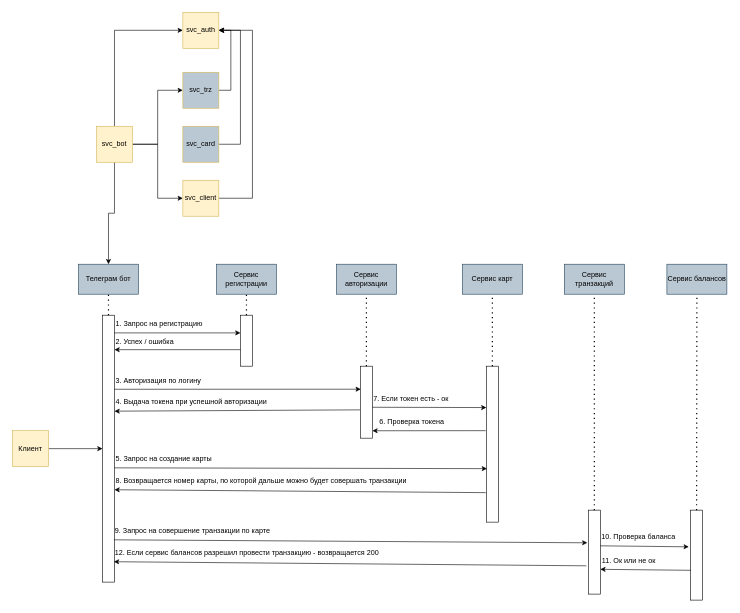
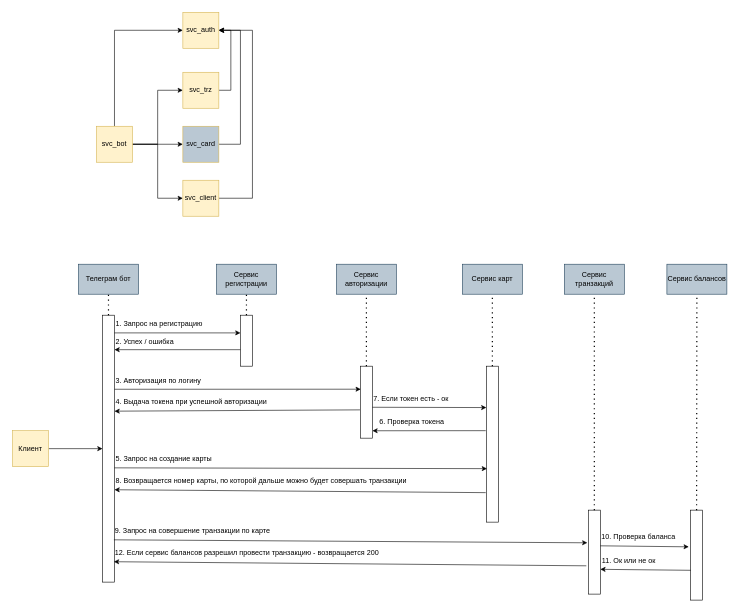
  <mxCell id="0" />
  <mxCell id="1" parent="0" />
  <mxCell id="2" style="edgeStyle=orthogonalEdgeStyle;rounded=0;orthogonalLoop=1;jettySize=auto;html=1;entryX=0;entryY=0.5;entryDx=0;entryDy=0;exitX=0.5;exitY=0;exitDx=0;exitDy=0;" parent="1" source="6" target="13" edge="1"><mxGeometry relative="1" as="geometry" /></mxCell>
  <mxCell id="3" style="edgeStyle=orthogonalEdgeStyle;rounded=0;orthogonalLoop=1;jettySize=auto;html=1;exitX=1;exitY=0.5;exitDx=0;exitDy=0;entryX=0;entryY=0.5;entryDx=0;entryDy=0;" parent="1" source="6" target="10" edge="1"><mxGeometry relative="1" as="geometry" /></mxCell>
- <mxCell id="4" style="edgeStyle=orthogonalEdgeStyle;rounded=0;orthogonalLoop=1;jettySize=auto;html=1;" parent="1" source="6" target="17" edge="1"><mxGeometry relative="1" as="geometry" /></mxCell>
+ <mxCell id="4" style="edgeStyle=orthogonalEdgeStyle;rounded=0;orthogonalLoop=1;jettySize=auto;html=1;entryX=0;entryY=0.5;entryDx=0;entryDy=0;" parent="1" source="6" target="8" edge="1"><mxGeometry relative="1" as="geometry" /></mxCell>
  <mxCell id="5" style="edgeStyle=orthogonalEdgeStyle;rounded=0;orthogonalLoop=1;jettySize=auto;html=1;entryX=0;entryY=0.5;entryDx=0;entryDy=0;" parent="1" source="6" target="12" edge="1"><mxGeometry relative="1" as="geometry" /></mxCell>
  <mxCell id="6" value="svc_bot" style="whiteSpace=wrap;html=1;aspect=fixed;fillColor=#fff2cc;strokeColor=#d6b656;" parent="1" vertex="1"><mxGeometry x="160" y="210" width="60" height="60" as="geometry" /></mxCell>
  <mxCell id="7" style="edgeStyle=orthogonalEdgeStyle;rounded=0;orthogonalLoop=1;jettySize=auto;html=1;entryX=1;entryY=0.5;entryDx=0;entryDy=0;exitX=1;exitY=0.5;exitDx=0;exitDy=0;" parent="1" source="8" target="13" edge="1"><mxGeometry relative="1" as="geometry"><Array as="points"><mxPoint x="400" y="240" /><mxPoint x="400" y="50" /></Array></mxGeometry></mxCell>
  <mxCell id="8" value="svc_card" style="whiteSpace=wrap;html=1;aspect=fixed;fillColor=#bac8d3;strokeColor=#d6b656;" parent="1" vertex="1"><mxGeometry x="304" y="210" width="60" height="60" as="geometry" /></mxCell>
  <mxCell id="9" style="edgeStyle=orthogonalEdgeStyle;rounded=0;orthogonalLoop=1;jettySize=auto;html=1;entryX=1;entryY=0.5;entryDx=0;entryDy=0;exitX=1;exitY=0.5;exitDx=0;exitDy=0;" parent="1" source="10" target="13" edge="1"><mxGeometry relative="1" as="geometry" /></mxCell>
- <mxCell id="10" value="svc_trz" style="whiteSpace=wrap;html=1;aspect=fixed;fillColor=#bac8d3;strokeColor=#d6b656;" parent="1" vertex="1"><mxGeometry x="304" y="120" width="60" height="60" as="geometry" /></mxCell>
+ <mxCell id="10" value="svc_trz" style="whiteSpace=wrap;html=1;aspect=fixed;fillColor=#fff2cc;strokeColor=#d6b656;" parent="1" vertex="1"><mxGeometry x="304" y="120" width="60" height="60" as="geometry" /></mxCell>
  <mxCell id="11" style="edgeStyle=orthogonalEdgeStyle;rounded=0;orthogonalLoop=1;jettySize=auto;html=1;entryX=1;entryY=0.5;entryDx=0;entryDy=0;exitX=1;exitY=0.5;exitDx=0;exitDy=0;" parent="1" source="12" target="13" edge="1"><mxGeometry relative="1" as="geometry"><mxPoint x="430" y="40" as="targetPoint" /><Array as="points"><mxPoint x="420" y="330" /><mxPoint x="420" y="50" /></Array></mxGeometry></mxCell>
  <mxCell id="12" value="svc_client&lt;span style=&quot;color: rgba(0, 0, 0, 0); font-family: monospace; font-size: 0px; text-align: start; text-wrap: nowrap;&quot;&gt;%3CmxGraphModel%3E%3Croot%3E%3CmxCell%20id%3D%220%22%2F%3E%3CmxCell%20id%3D%221%22%20parent%3D%220%22%2F%3E%3CmxCell%20id%3D%222%22%20value%3D%22svc_bot%22%20style%3D%22whiteSpace%3Dwrap%3Bhtml%3D1%3Baspect%3Dfixed%3BfillColor%3D%23fff2cc%3BstrokeColor%3D%23d6b656%3B%22%20vertex%3D%221%22%20parent%3D%221%22%3E%3CmxGeometry%20x%3D%22240%22%20y%3D%22330%22%20width%3D%2260%22%20height%3D%2260%22%20as%3D%22geometry%22%2F%3E%3C%2FmxCell%3E%3C%2Froot%3E%3C%2FmxGraphModel%3E&lt;/span&gt;" style="whiteSpace=wrap;html=1;aspect=fixed;fillColor=#fff2cc;strokeColor=#d6b656;" parent="1" vertex="1"><mxGeometry x="304" y="300" width="60" height="60" as="geometry" /></mxCell>
  <mxCell id="13" value="svc_auth" style="whiteSpace=wrap;html=1;aspect=fixed;fillColor=#fff2cc;strokeColor=#d6b656;" parent="1" vertex="1"><mxGeometry x="304" y="20" width="60" height="60" as="geometry" /></mxCell>
  <mxCell id="14" value="" style="rounded=0;whiteSpace=wrap;html=1;" vertex="1" parent="1"><mxGeometry x="170" y="525" width="20" height="445" as="geometry" /></mxCell>
  <mxCell id="15" style="edgeStyle=orthogonalEdgeStyle;rounded=0;orthogonalLoop=1;jettySize=auto;html=1;entryX=0;entryY=0.5;entryDx=0;entryDy=0;" edge="1" parent="1" source="16" target="14"><mxGeometry relative="1" as="geometry" /></mxCell>
  <mxCell id="16" value="Клиент" style="whiteSpace=wrap;html=1;aspect=fixed;fillColor=#fff2cc;strokeColor=#d6b656;" vertex="1" parent="1"><mxGeometry x="20" y="717.5" width="60" height="60" as="geometry" /></mxCell>
  <mxCell id="17" value="Телеграм бот" style="rounded=0;whiteSpace=wrap;html=1;fillColor=#bac8d3;strokeColor=#23445d;" vertex="1" parent="1"><mxGeometry x="130" y="440" width="100" height="50" as="geometry" /></mxCell>
  <mxCell id="18" value="" style="endArrow=none;dashed=1;html=1;dashPattern=1 3;strokeWidth=2;rounded=0;entryX=0.5;entryY=1;entryDx=0;entryDy=0;exitX=0.5;exitY=0;exitDx=0;exitDy=0;" edge="1" parent="1" source="14" target="17"><mxGeometry width="50" height="50" relative="1" as="geometry"><mxPoint x="250" y="580" as="sourcePoint" /><mxPoint x="300" y="530" as="targetPoint" /></mxGeometry></mxCell>
  <mxCell id="19" value="" style="rounded=0;whiteSpace=wrap;html=1;" vertex="1" parent="1"><mxGeometry x="400" y="525" width="20" height="85" as="geometry" /></mxCell>
  <mxCell id="20" value="Сервис регистрации" style="rounded=0;whiteSpace=wrap;html=1;fillColor=#bac8d3;strokeColor=#23445d;" vertex="1" parent="1"><mxGeometry x="360" y="440" width="100" height="50" as="geometry" /></mxCell>
  <mxCell id="21" value="" style="endArrow=none;dashed=1;html=1;dashPattern=1 3;strokeWidth=2;rounded=0;entryX=0.5;entryY=1;entryDx=0;entryDy=0;exitX=0.5;exitY=0;exitDx=0;exitDy=0;" edge="1" parent="1" source="19" target="20"><mxGeometry width="50" height="50" relative="1" as="geometry"><mxPoint x="480" y="580" as="sourcePoint" /><mxPoint x="530" y="530" as="targetPoint" /></mxGeometry></mxCell>
  <mxCell id="22" value="" style="endArrow=classic;html=1;rounded=0;exitX=1;exitY=0.5;exitDx=0;exitDy=0;entryX=0;entryY=0.5;entryDx=0;entryDy=0;" edge="1" parent="1"><mxGeometry width="50" height="50" relative="1" as="geometry"><mxPoint x="190" y="554.5" as="sourcePoint" /><mxPoint x="400" y="554.5" as="targetPoint" /></mxGeometry></mxCell>
  <mxCell id="23" value="1. Запрос на регистрацию" style="text;html=1;align=left;verticalAlign=middle;whiteSpace=wrap;rounded=0;" vertex="1" parent="1"><mxGeometry x="190" y="525" width="160" height="30" as="geometry" /></mxCell>
  <mxCell id="24" value="" style="endArrow=classic;html=1;rounded=0;exitX=0;exitY=0.5;exitDx=0;exitDy=0;entryX=1;entryY=0.5;entryDx=0;entryDy=0;" edge="1" parent="1"><mxGeometry width="50" height="50" relative="1" as="geometry"><mxPoint x="400" y="582.5" as="sourcePoint" /><mxPoint x="190" y="582.5" as="targetPoint" /></mxGeometry></mxCell>
  <mxCell id="25" value="2. Успех / ошибка" style="text;html=1;align=left;verticalAlign=middle;whiteSpace=wrap;rounded=0;flipH=1;flipV=1;" vertex="1" parent="1"><mxGeometry x="190" y="555" width="160" height="30" as="geometry" /></mxCell>
  <mxCell id="26" value="" style="rounded=0;whiteSpace=wrap;html=1;" vertex="1" parent="1"><mxGeometry x="600" y="610" width="20" height="120" as="geometry" /></mxCell>
  <mxCell id="27" value="Сервис авторизации" style="rounded=0;whiteSpace=wrap;html=1;fillColor=#bac8d3;strokeColor=#23445d;" vertex="1" parent="1"><mxGeometry x="560" y="440" width="100" height="50" as="geometry" /></mxCell>
  <mxCell id="28" value="" style="endArrow=none;dashed=1;html=1;dashPattern=1 3;strokeWidth=2;rounded=0;entryX=0.5;entryY=1;entryDx=0;entryDy=0;exitX=0.5;exitY=0;exitDx=0;exitDy=0;" edge="1" parent="1" source="26" target="27"><mxGeometry width="50" height="50" relative="1" as="geometry"><mxPoint x="680" y="580" as="sourcePoint" /><mxPoint x="730" y="530" as="targetPoint" /></mxGeometry></mxCell>
  <mxCell id="29" value="" style="endArrow=classic;html=1;rounded=0;exitX=1;exitY=0.5;exitDx=0;exitDy=0;entryX=0.033;entryY=0.32;entryDx=0;entryDy=0;entryPerimeter=0;" edge="1" parent="1" target="26"><mxGeometry width="50" height="50" relative="1" as="geometry"><mxPoint x="190" y="648.5" as="sourcePoint" /><mxPoint x="600" y="650" as="targetPoint" /></mxGeometry></mxCell>
  <mxCell id="30" value="3. Авторизация по логину" style="text;html=1;align=left;verticalAlign=middle;whiteSpace=wrap;rounded=0;" vertex="1" parent="1"><mxGeometry x="190" y="619" width="160" height="30" as="geometry" /></mxCell>
  <mxCell id="31" value="" style="endArrow=classic;html=1;rounded=0;exitX=-0.036;exitY=0.607;exitDx=0;exitDy=0;entryX=0;entryY=1;entryDx=0;entryDy=0;exitPerimeter=0;" edge="1" parent="1" source="26" target="32"><mxGeometry width="50" height="50" relative="1" as="geometry"><mxPoint x="495" y="682.5" as="sourcePoint" /><mxPoint x="285" y="683" as="targetPoint" /></mxGeometry></mxCell>
  <mxCell id="32" value="4. Выдача токена при успешной авторизации" style="text;html=1;align=left;verticalAlign=middle;whiteSpace=wrap;rounded=0;" vertex="1" parent="1"><mxGeometry x="190" y="655" width="275" height="30" as="geometry" /></mxCell>
  <mxCell id="33" value="" style="rounded=0;whiteSpace=wrap;html=1;" vertex="1" parent="1"><mxGeometry x="810" y="610" width="20" height="260" as="geometry" /></mxCell>
  <mxCell id="34" value="Сервис карт" style="rounded=0;whiteSpace=wrap;html=1;fillColor=#bac8d3;strokeColor=#23445d;" vertex="1" parent="1"><mxGeometry x="770" y="440" width="100" height="50" as="geometry" /></mxCell>
  <mxCell id="35" value="" style="endArrow=none;dashed=1;html=1;dashPattern=1 3;strokeWidth=2;rounded=0;entryX=0.5;entryY=1;entryDx=0;entryDy=0;exitX=0.5;exitY=0;exitDx=0;exitDy=0;" edge="1" parent="1" source="33" target="34"><mxGeometry width="50" height="50" relative="1" as="geometry"><mxPoint x="890" y="580" as="sourcePoint" /><mxPoint x="940" y="530" as="targetPoint" /></mxGeometry></mxCell>
  <mxCell id="36" value="" style="endArrow=classic;html=1;rounded=0;exitX=1;exitY=0.5;exitDx=0;exitDy=0;entryX=0.05;entryY=0.657;entryDx=0;entryDy=0;entryPerimeter=0;" edge="1" parent="1" target="33"><mxGeometry width="50" height="50" relative="1" as="geometry"><mxPoint x="190" y="779.5" as="sourcePoint" /><mxPoint x="601" y="779" as="targetPoint" /></mxGeometry></mxCell>
  <mxCell id="37" value="5. Запрос на создание карты" style="text;html=1;align=left;verticalAlign=middle;whiteSpace=wrap;rounded=0;" vertex="1" parent="1"><mxGeometry x="190" y="750" width="170" height="30" as="geometry" /></mxCell>
  <mxCell id="38" value="" style="endArrow=classic;html=1;rounded=0;exitX=-0.053;exitY=0.811;exitDx=0;exitDy=0;entryX=0;entryY=1;entryDx=0;entryDy=0;exitPerimeter=0;" edge="1" parent="1" target="39" source="33"><mxGeometry width="50" height="50" relative="1" as="geometry"><mxPoint x="599" y="814" as="sourcePoint" /><mxPoint x="285" y="814" as="targetPoint" /></mxGeometry></mxCell>
  <mxCell id="39" value="8. Возвращается номер карты, по которой дальше можно будет совершать транзакции" style="text;html=1;align=left;verticalAlign=middle;whiteSpace=wrap;rounded=0;" vertex="1" parent="1"><mxGeometry x="190" y="786" width="520" height="30" as="geometry" /></mxCell>
  <mxCell id="40" value="" style="endArrow=classic;html=1;rounded=0;exitX=-0.053;exitY=0.307;exitDx=0;exitDy=0;entryX=1.033;entryY=0.423;entryDx=0;entryDy=0;entryPerimeter=0;exitPerimeter=0;" edge="1" parent="1"><mxGeometry width="50" height="50" relative="1" as="geometry"><mxPoint x="808.94" y="717.5" as="sourcePoint" /><mxPoint x="620" y="717.68" as="targetPoint" /></mxGeometry></mxCell>
  <mxCell id="41" value="6. Проверка токена" style="text;html=1;align=left;verticalAlign=middle;whiteSpace=wrap;rounded=0;" vertex="1" parent="1"><mxGeometry x="630" y="687.5" width="170" height="30" as="geometry" /></mxCell>
  <mxCell id="42" value="" style="endArrow=classic;html=1;rounded=0;exitX=1;exitY=0.5;exitDx=0;exitDy=0;" edge="1" parent="1"><mxGeometry width="50" height="50" relative="1" as="geometry"><mxPoint x="620" y="678.5" as="sourcePoint" /><mxPoint x="810" y="679" as="targetPoint" /></mxGeometry></mxCell>
  <mxCell id="43" value="7. Если токен есть - ок" style="text;html=1;align=left;verticalAlign=middle;whiteSpace=wrap;rounded=0;" vertex="1" parent="1"><mxGeometry x="620" y="649" width="160" height="30" as="geometry" /></mxCell>
  <mxCell id="44" value="" style="rounded=0;whiteSpace=wrap;html=1;" vertex="1" parent="1"><mxGeometry x="980" y="850" width="20" height="140" as="geometry" /></mxCell>
  <mxCell id="45" value="Сервис транзакций" style="rounded=0;whiteSpace=wrap;html=1;fillColor=#bac8d3;strokeColor=#23445d;" vertex="1" parent="1"><mxGeometry x="940" y="440" width="100" height="50" as="geometry" /></mxCell>
  <mxCell id="46" value="" style="endArrow=none;dashed=1;html=1;dashPattern=1 3;strokeWidth=2;rounded=0;entryX=0.5;entryY=1;entryDx=0;entryDy=0;exitX=0.5;exitY=0;exitDx=0;exitDy=0;" edge="1" parent="1" source="44" target="45"><mxGeometry width="50" height="50" relative="1" as="geometry"><mxPoint x="1060" y="580" as="sourcePoint" /><mxPoint x="1110" y="530" as="targetPoint" /></mxGeometry></mxCell>
  <mxCell id="47" value="" style="endArrow=classic;html=1;rounded=0;exitX=1;exitY=0.5;exitDx=0;exitDy=0;entryX=-0.083;entryY=0.389;entryDx=0;entryDy=0;entryPerimeter=0;" edge="1" parent="1" target="44"><mxGeometry width="50" height="50" relative="1" as="geometry"><mxPoint x="189" y="899.5" as="sourcePoint" /><mxPoint x="810" y="901" as="targetPoint" /></mxGeometry></mxCell>
  <mxCell id="48" value="9. Запрос на совершение транзакции по карте" style="text;html=1;align=left;verticalAlign=middle;whiteSpace=wrap;rounded=0;" vertex="1" parent="1"><mxGeometry x="189" y="870" width="401" height="30" as="geometry" /></mxCell>
  <mxCell id="49" value="" style="endArrow=classic;html=1;rounded=0;exitX=-0.167;exitY=0.663;exitDx=0;exitDy=0;entryX=0;entryY=1;entryDx=0;entryDy=0;exitPerimeter=0;" edge="1" parent="1" target="50" source="44"><mxGeometry width="50" height="50" relative="1" as="geometry"><mxPoint x="808" y="941" as="sourcePoint" /><mxPoint x="284" y="934" as="targetPoint" /></mxGeometry></mxCell>
  <mxCell id="50" value="12. Если сервис балансов разрешил провести транзакцию - возвращается 200" style="text;html=1;align=left;verticalAlign=middle;whiteSpace=wrap;rounded=0;" vertex="1" parent="1"><mxGeometry x="189" y="906" width="520" height="30" as="geometry" /></mxCell>
  <mxCell id="51" value="" style="rounded=0;whiteSpace=wrap;html=1;" vertex="1" parent="1"><mxGeometry x="1150.5" y="850" width="20" height="150" as="geometry" /></mxCell>
  <mxCell id="52" value="Сервис балансов" style="rounded=0;whiteSpace=wrap;html=1;fillColor=#bac8d3;strokeColor=#23445d;" vertex="1" parent="1"><mxGeometry x="1111" y="440" width="100" height="50" as="geometry" /></mxCell>
  <mxCell id="53" value="" style="endArrow=none;dashed=1;html=1;dashPattern=1 3;strokeWidth=2;rounded=0;entryX=0.5;entryY=1;entryDx=0;entryDy=0;exitX=0.5;exitY=0;exitDx=0;exitDy=0;" edge="1" parent="1" source="51" target="52"><mxGeometry width="50" height="50" relative="1" as="geometry"><mxPoint x="1231" y="580" as="sourcePoint" /><mxPoint x="1281" y="530" as="targetPoint" /></mxGeometry></mxCell>
  <mxCell id="54" value="" style="endArrow=classic;html=1;rounded=0;exitX=0.884;exitY=1.061;exitDx=0;exitDy=0;entryX=1.033;entryY=0.423;entryDx=0;entryDy=0;entryPerimeter=0;exitPerimeter=0;" edge="1" parent="1" source="55"><mxGeometry width="50" height="50" relative="1" as="geometry"><mxPoint x="1188.94" y="948.5" as="sourcePoint" /><mxPoint x="1000" y="948.68" as="targetPoint" /></mxGeometry></mxCell>
  <mxCell id="55" value="11. Ок или не ок" style="text;html=1;align=left;verticalAlign=middle;whiteSpace=wrap;rounded=0;" vertex="1" parent="1"><mxGeometry x="1000.5" y="918.5" width="170" height="30" as="geometry" /></mxCell>
  <mxCell id="56" value="" style="endArrow=classic;html=1;rounded=0;exitX=1;exitY=0.5;exitDx=0;exitDy=0;entryX=0.922;entryY=1.039;entryDx=0;entryDy=0;entryPerimeter=0;" edge="1" parent="1" target="57"><mxGeometry width="50" height="50" relative="1" as="geometry"><mxPoint x="1000" y="909.5" as="sourcePoint" /><mxPoint x="1190" y="910" as="targetPoint" /></mxGeometry></mxCell>
  <mxCell id="57" value="10. Проверка баланса" style="text;html=1;align=left;verticalAlign=middle;whiteSpace=wrap;rounded=0;" vertex="1" parent="1"><mxGeometry x="1000" y="880" width="160" height="30" as="geometry" /></mxCell>
